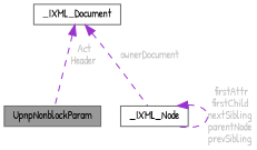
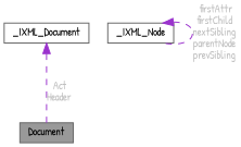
  digraph {
    fontname="Patrick Hand"
    node [color=gray40 fillcolor=white fontname="Patrick Hand" fontsize=10 shape=box style=filled]
    edge [color=darkorchid3 dir=back fontcolor=grey fontname="Patrick Hand" fontsize=10 labelfontname=Helvetica labelfontsize=10 style=dashed]
-   n1 [fillcolor=grey60 fontcolor=black height=0.2 label=UpnpNonblockParam width=0.4]
+   n1 [fillcolor=grey60 fontcolor=black height=0.2 label=Document width=0.4]
    n2 [height=0.2 label=_IXML_Document width=0.4]
    n3 [height=0.2 label=_IXML_Node width=0.4]
    n2 -> n1 [label=" Act\nHeader"]
-   n2 -> n3 [label=" ownerDocument"]
    n3 -> n3 [label=" firstAttr\nfirstChild\nnextSibling\nparentNode\nprevSibling"]
  }
